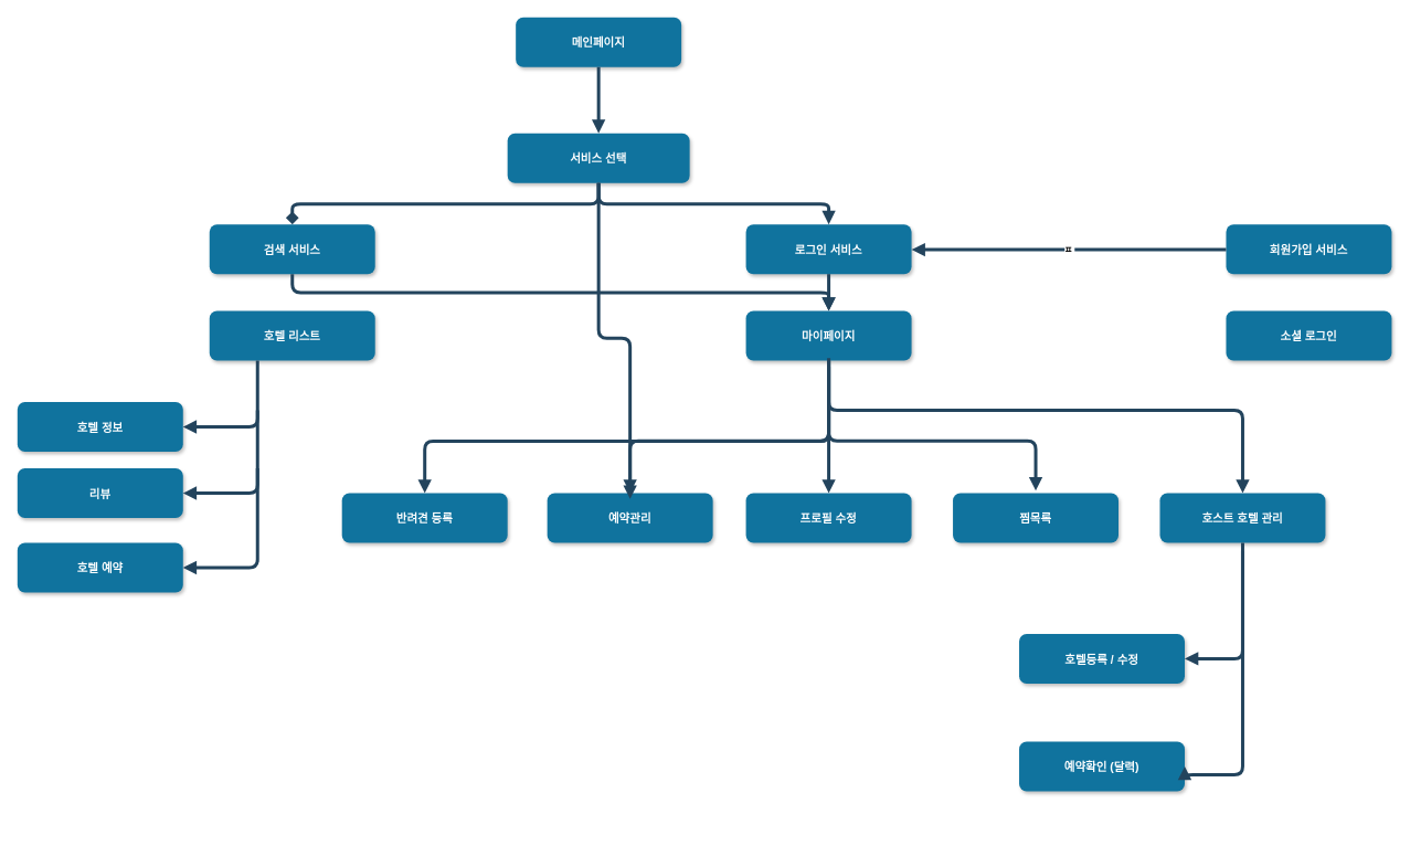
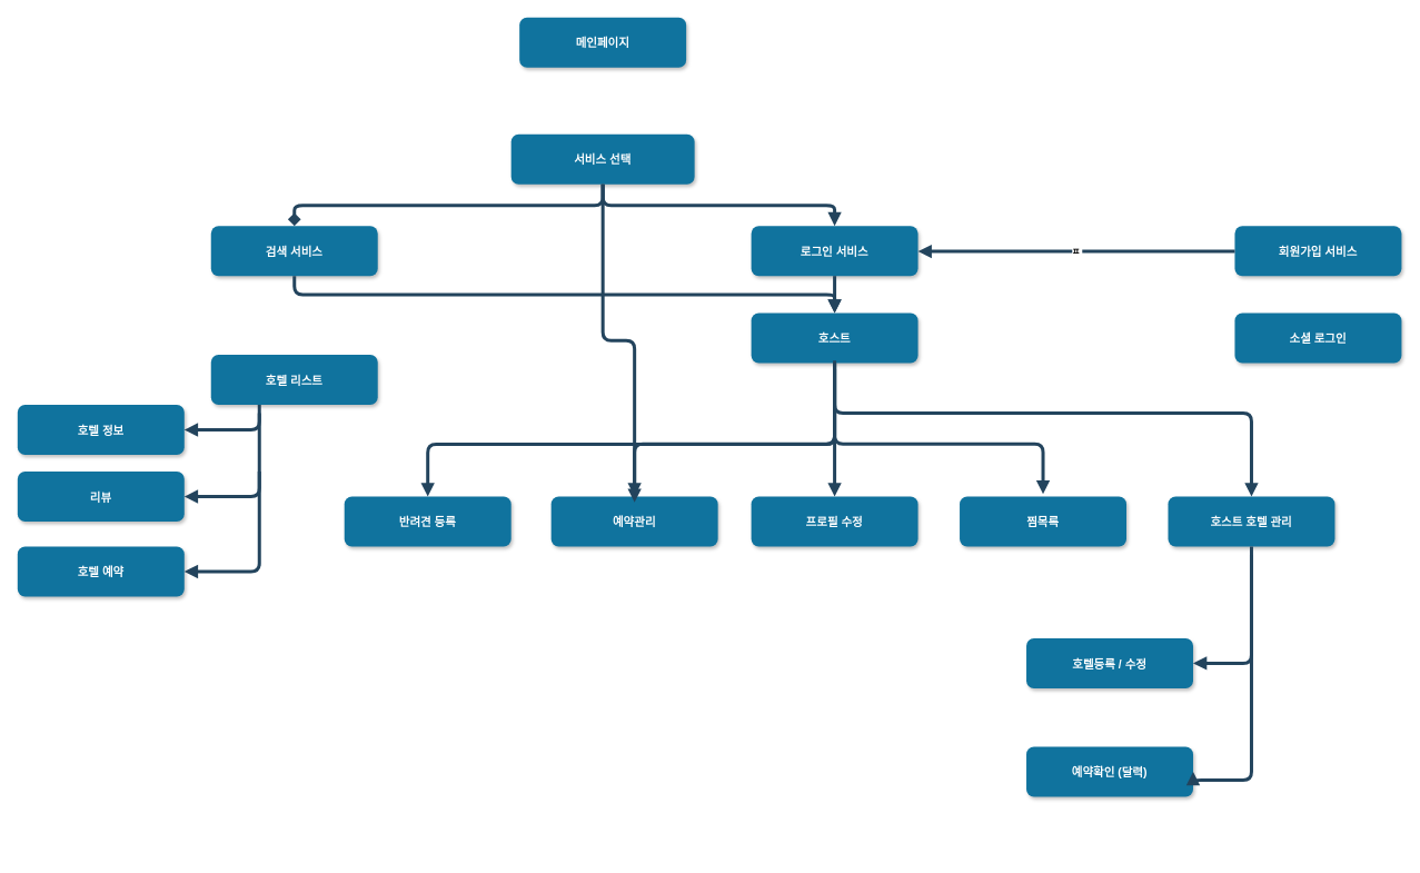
  <mxCell id="0" />
  <mxCell id="1" parent="0" />
  <mxCell id="2" value="메인페이지" style="rounded=1;fillColor=#10739E;strokeColor=none;shadow=1;gradientColor=none;fontStyle=1;fontColor=#FFFFFF;fontSize=14;" parent="1" vertex="1"><mxGeometry x="622" y="20.5" width="200" height="60" as="geometry" /></mxCell>
  <mxCell id="3" value="서비스 선택" style="rounded=1;fillColor=#10739E;strokeColor=none;shadow=1;gradientColor=none;fontStyle=1;fontColor=#FFFFFF;fontSize=14;" parent="1" vertex="1"><mxGeometry x="612" y="160.5" width="220" height="60" as="geometry" /></mxCell>
  <mxCell id="4" value="검색 서비스" style="rounded=1;fillColor=#10739E;strokeColor=none;shadow=1;gradientColor=none;fontStyle=1;fontColor=#FFFFFF;fontSize=14;" parent="1" vertex="1"><mxGeometry x="252" y="270.5" width="200" height="60" as="geometry" /></mxCell>
  <mxCell id="5" value="로그인 서비스" style="rounded=1;fillColor=#10739E;strokeColor=none;shadow=1;gradientColor=none;fontStyle=1;fontColor=#FFFFFF;fontSize=14;" parent="1" vertex="1"><mxGeometry x="900" y="270.5" width="200" height="60" as="geometry" /></mxCell>
- <mxCell id="6" value="" style="edgeStyle=elbowEdgeStyle;elbow=vertical;strokeWidth=4;endArrow=block;endFill=1;fontStyle=1;strokeColor=#23445D;" parent="1" source="2" target="3" edge="1"><mxGeometry x="22" y="165.5" width="100" height="100" as="geometry"><mxPoint x="-28" y="80.5" as="sourcePoint" /><mxPoint x="72" y="-19.5" as="targetPoint" /></mxGeometry></mxCell>
  <mxCell id="7" value="" style="edgeStyle=elbowEdgeStyle;elbow=vertical;strokeWidth=4;endArrow=block;endFill=1;fontStyle=1;strokeColor=#23445D;" parent="1" source="3" target="5" edge="1"><mxGeometry x="22" y="165.5" width="100" height="100" as="geometry"><mxPoint x="-28" y="80.5" as="sourcePoint" /><mxPoint x="72" y="-19.5" as="targetPoint" /></mxGeometry></mxCell>
  <mxCell id="8" value="" style="edgeStyle=elbowEdgeStyle;elbow=vertical;strokeWidth=4;endArrow=diamond;endFill=1;fontStyle=1;strokeColor=#23445D;" parent="1" source="3" target="4" edge="1"><mxGeometry x="22" y="165.5" width="100" height="100" as="geometry"><mxPoint x="-28" y="80.5" as="sourcePoint" /><mxPoint x="72" y="-19.5" as="targetPoint" /></mxGeometry></mxCell>
  <mxCell id="9" value="회원가입 서비스" style="rounded=1;fillColor=#10739E;strokeColor=none;shadow=1;gradientColor=none;fontStyle=1;fontColor=#FFFFFF;fontSize=14;" parent="1" vertex="1"><mxGeometry x="1480" y="270.5" width="200" height="60" as="geometry" /></mxCell>
  <mxCell id="10" value="" style="edgeStyle=elbowEdgeStyle;elbow=vertical;strokeWidth=4;endArrow=block;endFill=1;fontStyle=1;strokeColor=#23445D;exitX=0.5;exitY=1;exitDx=0;exitDy=0;" parent="1" source="3" target="16" edge="1"><mxGeometry x="32" y="175.5" width="100" height="100" as="geometry"><mxPoint x="780" y="415" as="sourcePoint" /><mxPoint x="362" y="280.5" as="targetPoint" /></mxGeometry></mxCell>
  <mxCell id="11" value="소셜 로그인" style="rounded=1;fillColor=#10739E;strokeColor=none;shadow=1;gradientColor=none;fontStyle=1;fontColor=#FFFFFF;fontSize=14;" parent="1" vertex="1"><mxGeometry x="1480" y="375" width="200" height="60" as="geometry" /></mxCell>
  <mxCell id="12" value="ㅍ" style="edgeStyle=elbowEdgeStyle;elbow=vertical;strokeWidth=4;endArrow=block;endFill=1;fontStyle=1;strokeColor=#23445D;" parent="1" source="9" target="5" edge="1"><mxGeometry x="180" y="285.5" width="100" height="100" as="geometry"><mxPoint x="870" y="330.5" as="sourcePoint" /><mxPoint x="860" y="365" as="targetPoint" /></mxGeometry></mxCell>
- <mxCell id="13" value="마이페이지" style="rounded=1;fillColor=#10739E;strokeColor=none;shadow=1;gradientColor=none;fontStyle=1;fontColor=#FFFFFF;fontSize=14;" parent="1" vertex="1"><mxGeometry x="900" y="375" width="200" height="60" as="geometry" /></mxCell>
+ <mxCell id="13" value="호스트" style="rounded=1;fillColor=#10739E;strokeColor=none;shadow=1;gradientColor=none;fontStyle=1;fontColor=#FFFFFF;fontSize=14;" parent="1" vertex="1"><mxGeometry x="900" y="375" width="200" height="60" as="geometry" /></mxCell>
  <mxCell id="14" value="" style="edgeStyle=elbowEdgeStyle;elbow=vertical;strokeWidth=4;endArrow=block;endFill=1;fontStyle=1;strokeColor=#23445D;entryX=0.5;entryY=0;entryDx=0;entryDy=0;exitX=0.5;exitY=1;exitDx=0;exitDy=0;" parent="1" source="5" target="13" edge="1"><mxGeometry x="-80" y="285.5" width="100" height="100" as="geometry"><mxPoint x="600" y="330.5" as="sourcePoint" /><mxPoint x="600" y="365" as="targetPoint" /></mxGeometry></mxCell>
  <mxCell id="15" value="반려견 등록" style="rounded=1;fillColor=#10739E;strokeColor=none;shadow=1;gradientColor=none;fontStyle=1;fontColor=#FFFFFF;fontSize=14;" parent="1" vertex="1"><mxGeometry x="412" y="595" width="200" height="60" as="geometry" /></mxCell>
  <mxCell id="16" value="예약관리" style="rounded=1;fillColor=#10739E;strokeColor=none;shadow=1;gradientColor=none;fontStyle=1;fontColor=#FFFFFF;fontSize=14;" parent="1" vertex="1"><mxGeometry x="660" y="595" width="200" height="60" as="geometry" /></mxCell>
  <mxCell id="17" value="프로필 수정" style="rounded=1;fillColor=#10739E;strokeColor=none;shadow=1;gradientColor=none;fontStyle=1;fontColor=#FFFFFF;fontSize=14;" parent="1" vertex="1"><mxGeometry x="900" y="595" width="200" height="60" as="geometry" /></mxCell>
  <mxCell id="18" value="찜목록" style="rounded=1;fillColor=#10739E;strokeColor=none;shadow=1;gradientColor=none;fontStyle=1;fontColor=#FFFFFF;fontSize=14;" parent="1" vertex="1"><mxGeometry x="1150" y="595" width="200" height="60" as="geometry" /></mxCell>
  <mxCell id="19" value="호스트 호텔 관리" style="rounded=1;fillColor=#10739E;strokeColor=none;shadow=1;gradientColor=none;fontStyle=1;fontColor=#FFFFFF;fontSize=14;" parent="1" vertex="1"><mxGeometry x="1400" y="595" width="200" height="60" as="geometry" /></mxCell>
- <mxCell id="20" value="호텔 리스트" style="rounded=1;fillColor=#10739E;strokeColor=none;shadow=1;gradientColor=none;fontStyle=1;fontColor=#FFFFFF;fontSize=14;" parent="1" vertex="1"><mxGeometry x="252" y="375" width="200" height="60" as="geometry" /></mxCell>
+ <mxCell id="20" value="호텔 리스트" style="rounded=1;fillColor=#10739E;strokeColor=none;shadow=1;gradientColor=none;fontStyle=1;fontColor=#FFFFFF;fontSize=14;" parent="1" vertex="1"><mxGeometry x="252" y="425" width="200" height="60" as="geometry" /></mxCell>
  <mxCell id="21" value="" style="edgeStyle=elbowEdgeStyle;elbow=vertical;strokeWidth=4;endArrow=block;endFill=1;fontStyle=1;strokeColor=#23445D;" parent="1" source="4" target="13" edge="1"><mxGeometry x="-618.5" y="285.5" width="100" height="100" as="geometry"><mxPoint x="351.5" y="330.5" as="sourcePoint" /><mxPoint x="351.5" y="355" as="targetPoint" /></mxGeometry></mxCell>
  <mxCell id="22" value="" style="edgeStyle=elbowEdgeStyle;elbow=vertical;strokeWidth=4;endArrow=block;endFill=1;fontStyle=1;strokeColor=#23445D;entryX=1;entryY=0.5;entryDx=0;entryDy=0;entryPerimeter=0;" parent="1" source="20" target="23" edge="1"><mxGeometry x="-619" y="390" width="100" height="100" as="geometry"><mxPoint x="351.5" y="435" as="sourcePoint" /><mxPoint x="230" y="515" as="targetPoint" /><Array as="points"><mxPoint x="310" y="515" /></Array></mxGeometry></mxCell>
  <mxCell id="23" value="호텔 정보" style="rounded=1;fillColor=#10739E;strokeColor=none;shadow=1;gradientColor=none;fontStyle=1;fontColor=#FFFFFF;fontSize=14;" parent="1" vertex="1"><mxGeometry x="20" y="485" width="200" height="60" as="geometry" /></mxCell>
  <mxCell id="24" value="리뷰" style="rounded=1;fillColor=#10739E;strokeColor=none;shadow=1;gradientColor=none;fontStyle=1;fontColor=#FFFFFF;fontSize=14;" parent="1" vertex="1"><mxGeometry x="20" y="565" width="200" height="60" as="geometry" /></mxCell>
  <mxCell id="25" value="호텔 예약" style="rounded=1;fillColor=#10739E;strokeColor=none;shadow=1;gradientColor=none;fontStyle=1;fontColor=#FFFFFF;fontSize=14;" parent="1" vertex="1"><mxGeometry x="20" y="655" width="200" height="60" as="geometry" /></mxCell>
  <mxCell id="26" value="" style="edgeStyle=elbowEdgeStyle;elbow=vertical;strokeWidth=4;endArrow=block;endFill=1;fontStyle=1;strokeColor=#23445D;" parent="1" target="24" edge="1"><mxGeometry x="-619" y="470" width="100" height="100" as="geometry"><mxPoint x="310" y="495" as="sourcePoint" /><mxPoint x="230" y="595" as="targetPoint" /><Array as="points"><mxPoint x="310" y="595" /></Array></mxGeometry></mxCell>
  <mxCell id="27" value="" style="edgeStyle=elbowEdgeStyle;elbow=vertical;strokeWidth=4;endArrow=block;endFill=1;fontStyle=1;strokeColor=#23445D;" parent="1" edge="1"><mxGeometry x="-619" y="560" width="100" height="100" as="geometry"><mxPoint x="310" y="565" as="sourcePoint" /><mxPoint x="220" y="685" as="targetPoint" /><Array as="points"><mxPoint x="310" y="685" /></Array></mxGeometry></mxCell>
  <mxCell id="28" value="예약확인 (달력)" style="rounded=1;fillColor=#10739E;strokeColor=none;shadow=1;gradientColor=none;fontStyle=1;fontColor=#FFFFFF;fontSize=14;" parent="1" vertex="1"><mxGeometry x="1230" y="895" width="200" height="60" as="geometry" /></mxCell>
  <mxCell id="29" value="호텔등록 / 수정" style="rounded=1;fillColor=#10739E;strokeColor=none;shadow=1;gradientColor=none;fontStyle=1;fontColor=#FFFFFF;fontSize=14;" parent="1" vertex="1"><mxGeometry x="1230" y="765" width="200" height="60" as="geometry" /></mxCell>
  <mxCell id="30" value="" style="edgeStyle=elbowEdgeStyle;elbow=vertical;strokeWidth=4;endArrow=block;endFill=1;fontStyle=1;strokeColor=#23445D;exitX=0.5;exitY=1;exitDx=0;exitDy=0;entryX=0.5;entryY=0;entryDx=0;entryDy=0;" edge="1" parent="1" source="13" target="15"><mxGeometry x="-100" y="293" width="100" height="100" as="geometry"><mxPoint x="1300" y="338" as="sourcePoint" /><mxPoint x="1440" y="533" as="targetPoint" /><Array as="points"><mxPoint x="1080" y="532.5" /></Array></mxGeometry></mxCell>
  <mxCell id="31" value="" style="edgeStyle=elbowEdgeStyle;elbow=vertical;strokeWidth=4;endArrow=block;endFill=1;fontStyle=1;strokeColor=#23445D;exitX=0.5;exitY=1;exitDx=0;exitDy=0;entryX=0.5;entryY=0;entryDx=0;entryDy=0;" edge="1" parent="1"><mxGeometry x="-22" y="540" width="100" height="100" as="geometry"><mxPoint x="1000" y="442" as="sourcePoint" /><mxPoint x="760" y="602" as="targetPoint" /><Array as="points"><mxPoint x="780" y="532" /><mxPoint x="990" y="542" /></Array></mxGeometry></mxCell>
  <mxCell id="32" value="" style="edgeStyle=elbowEdgeStyle;elbow=vertical;strokeWidth=4;endArrow=block;endFill=1;fontStyle=1;strokeColor=#23445D;exitX=0.5;exitY=1;exitDx=0;exitDy=0;entryX=0.5;entryY=0;entryDx=0;entryDy=0;" edge="1" parent="1" source="13" target="17"><mxGeometry x="-80" y="313" width="100" height="100" as="geometry"><mxPoint x="1020" y="455" as="sourcePoint" /><mxPoint x="532" y="615" as="targetPoint" /><Array as="points"><mxPoint x="1100" y="552.5" /></Array></mxGeometry></mxCell>
  <mxCell id="33" value="" style="edgeStyle=elbowEdgeStyle;elbow=vertical;strokeWidth=4;endArrow=block;endFill=1;fontStyle=1;strokeColor=#23445D;exitX=0.5;exitY=1;exitDx=0;exitDy=0;entryX=0.5;entryY=0;entryDx=0;entryDy=0;" edge="1" parent="1"><mxGeometry x="-70" y="320" width="100" height="100" as="geometry"><mxPoint x="1000" y="432" as="sourcePoint" /><mxPoint x="1250" y="592" as="targetPoint" /><Array as="points"><mxPoint x="1120" y="532" /></Array></mxGeometry></mxCell>
  <mxCell id="34" value="" style="edgeStyle=elbowEdgeStyle;elbow=vertical;strokeWidth=4;endArrow=block;endFill=1;fontStyle=1;strokeColor=#23445D;exitX=0.5;exitY=1;exitDx=0;exitDy=0;entryX=1;entryY=0.5;entryDx=0;entryDy=0;" edge="1" parent="1" source="19" target="29"><mxGeometry x="310" y="673" width="100" height="100" as="geometry"><mxPoint x="1240" y="855" as="sourcePoint" /><mxPoint x="1580" y="835" as="targetPoint" /><Array as="points"><mxPoint x="1480" y="795" /><mxPoint x="1470" y="795" /><mxPoint x="1500" y="885" /></Array></mxGeometry></mxCell>
  <mxCell id="35" value="" style="edgeStyle=elbowEdgeStyle;elbow=vertical;strokeWidth=4;endArrow=block;endFill=1;fontStyle=1;strokeColor=#23445D;entryX=1;entryY=0.5;entryDx=0;entryDy=0;" edge="1" parent="1" target="28"><mxGeometry x="360" y="813" width="100" height="100" as="geometry"><mxPoint x="1500" y="665" as="sourcePoint" /><mxPoint x="1480" y="935" as="targetPoint" /><Array as="points"><mxPoint x="1530" y="935" /><mxPoint x="1520" y="935" /><mxPoint x="1550" y="1025" /></Array></mxGeometry></mxCell>
  <mxCell id="36" value="" style="edgeStyle=elbowEdgeStyle;elbow=vertical;strokeWidth=4;endArrow=block;endFill=1;fontStyle=1;strokeColor=#23445D;entryX=0.5;entryY=0;entryDx=0;entryDy=0;exitX=0.5;exitY=1;exitDx=0;exitDy=0;" edge="1" parent="1" source="13" target="19"><mxGeometry x="130" y="293" width="100" height="100" as="geometry"><mxPoint x="1000" y="485" as="sourcePoint" /><mxPoint x="1450" y="565" as="targetPoint" /><Array as="points"><mxPoint x="1240" y="495" /><mxPoint x="1120" y="495" /><mxPoint x="1320" y="505" /></Array></mxGeometry></mxCell>
